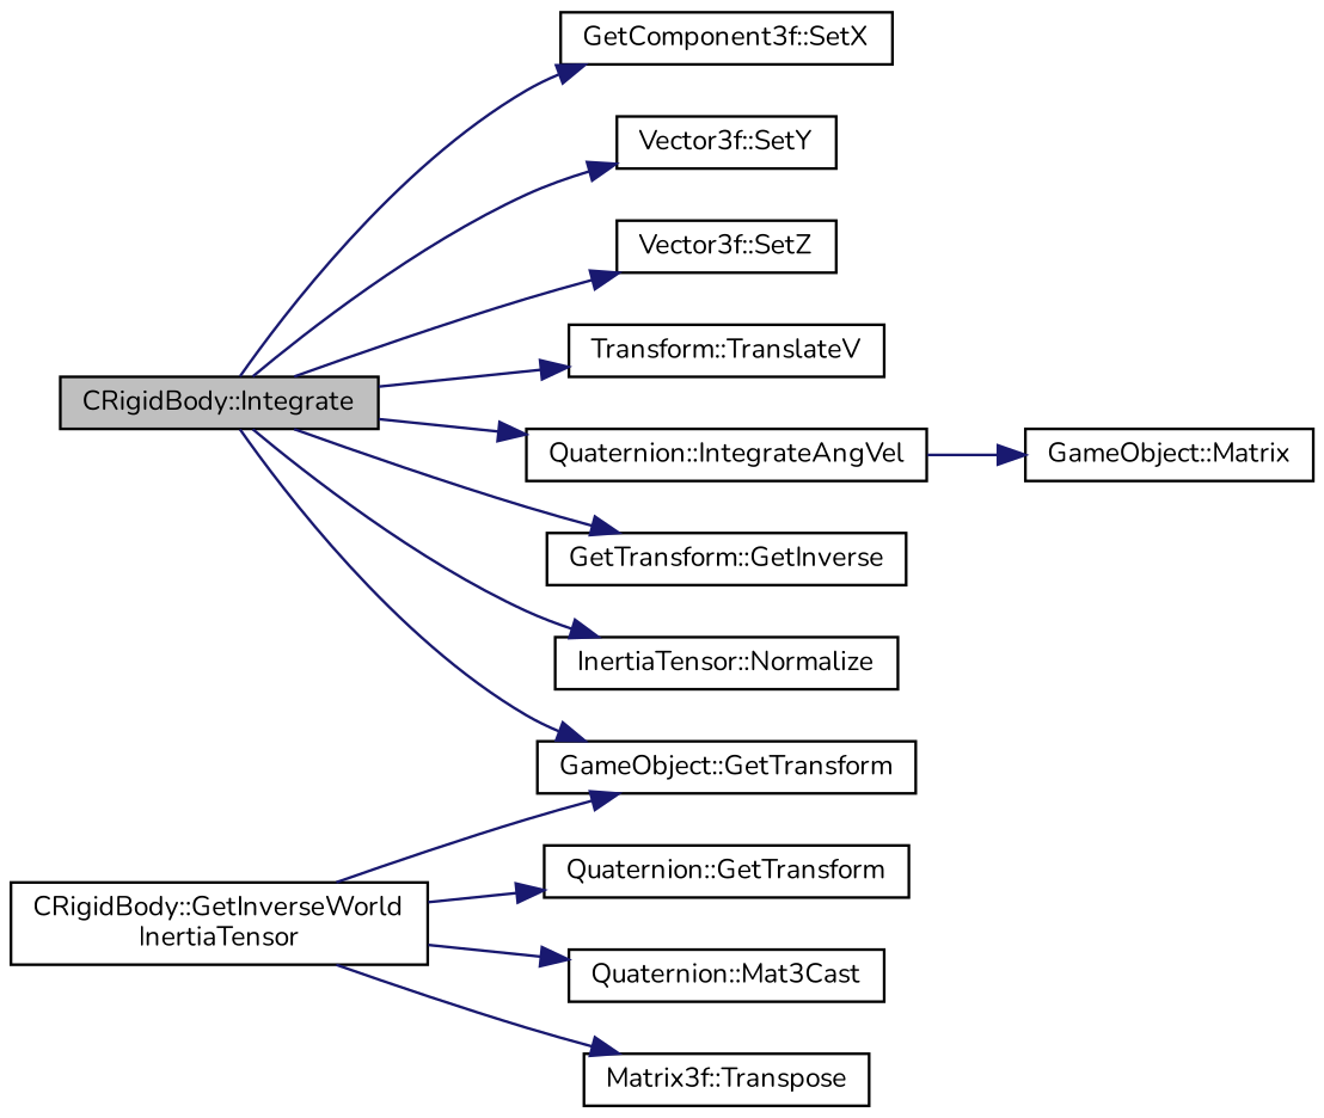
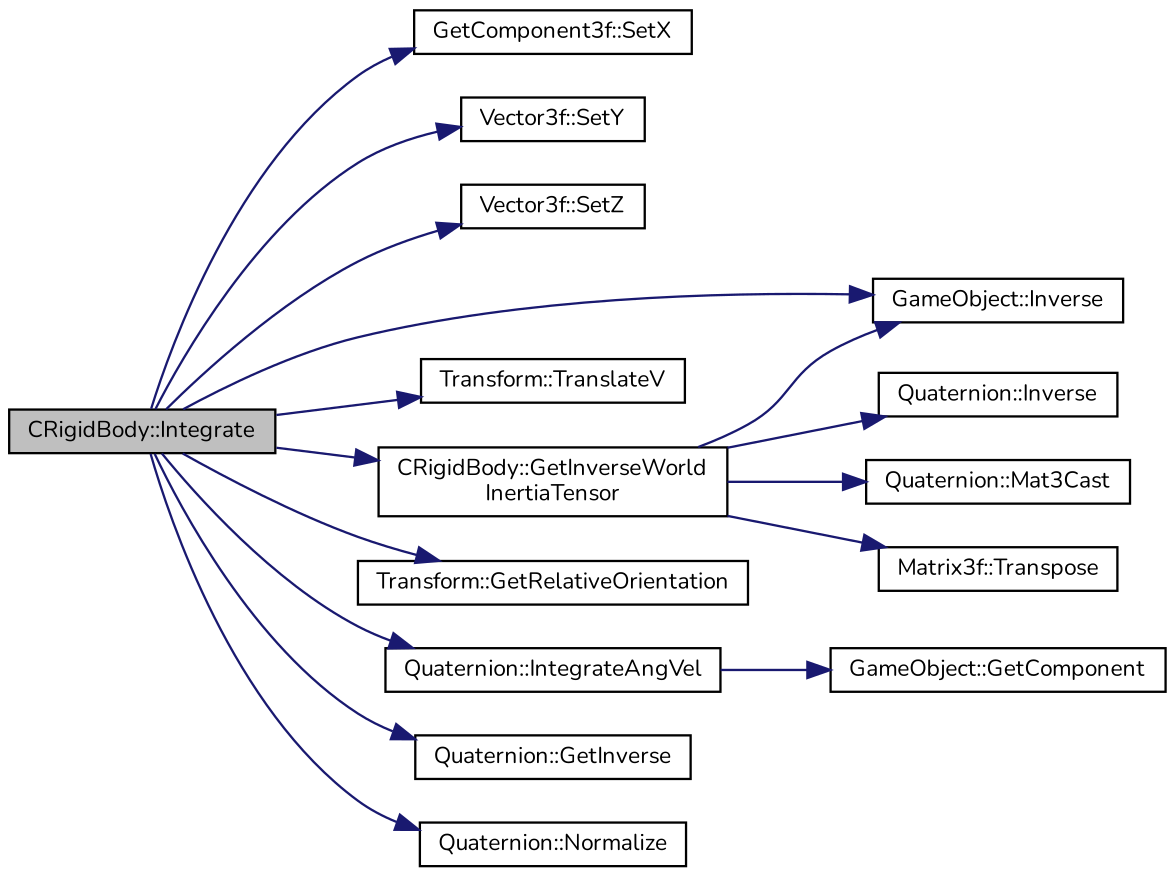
  digraph {
    fontname=Nunito
    rankdir=LR
    node [color=black fillcolor=white fontname=Nunito fontsize=10 shape=record style=filled]
    edge [color=midnightblue fontname=Nunito fontsize=10 labelfontname=Helvetica labelfontsize=10 style=solid]
    n1 [fillcolor=grey75 fontcolor=black height=0.2 label="CRigidBody::Integrate" width=0.4]
    n2 [height=0.2 label="GetComponent3f::SetX" width=0.4]
    n3 [height=0.2 label="Vector3f::SetY" width=0.4]
    n4 [height=0.2 label="Vector3f::SetZ" width=0.4]
-   n5 [height=0.2 label="GameObject::GetTransform" width=0.4]
+   n5 [height=0.2 label="GameObject::Inverse" width=0.4]
    n6 [height=0.2 label="Transform::TranslateV" width=0.4]
    n7 [height=0.2 label="CRigidBody::GetInverseWorld\lInertiaTensor" width=0.4]
+   n8 [height=0.2 label="Transform::GetRelativeOrientation" width=0.4]
    n9 [height=0.2 label="Quaternion::IntegrateAngVel" width=0.4]
-   n10 [height=0.2 label="GetTransform::GetInverse" width=0.4]
-   n11 [height=0.2 label="InertiaTensor::Normalize" width=0.4]
-   n12 [height=0.2 label="Quaternion::GetTransform" width=0.4]
+   n10 [height=0.2 label="Quaternion::GetInverse" width=0.4]
+   n11 [height=0.2 label="Quaternion::Normalize" width=0.4]
+   n12 [height=0.2 label="Quaternion::Inverse" width=0.4]
    n13 [height=0.2 label="Quaternion::Mat3Cast" width=0.4]
    n14 [height=0.2 label="Matrix3f::Transpose" width=0.4]
-   n15 [height=0.2 label="GameObject::Matrix" width=0.4]
+   n15 [height=0.2 label="GameObject::GetComponent" width=0.4]
    n1 -> n2
    n1 -> n3
    n1 -> n4
    n1 -> n5
    n1 -> n6
+   n1 -> n7
+   n1 -> n8
    n1 -> n9
    n1 -> n10
    n1 -> n11
    n7 -> n5
    n7 -> n12
    n7 -> n13
    n7 -> n14
    n9 -> n15
  }
